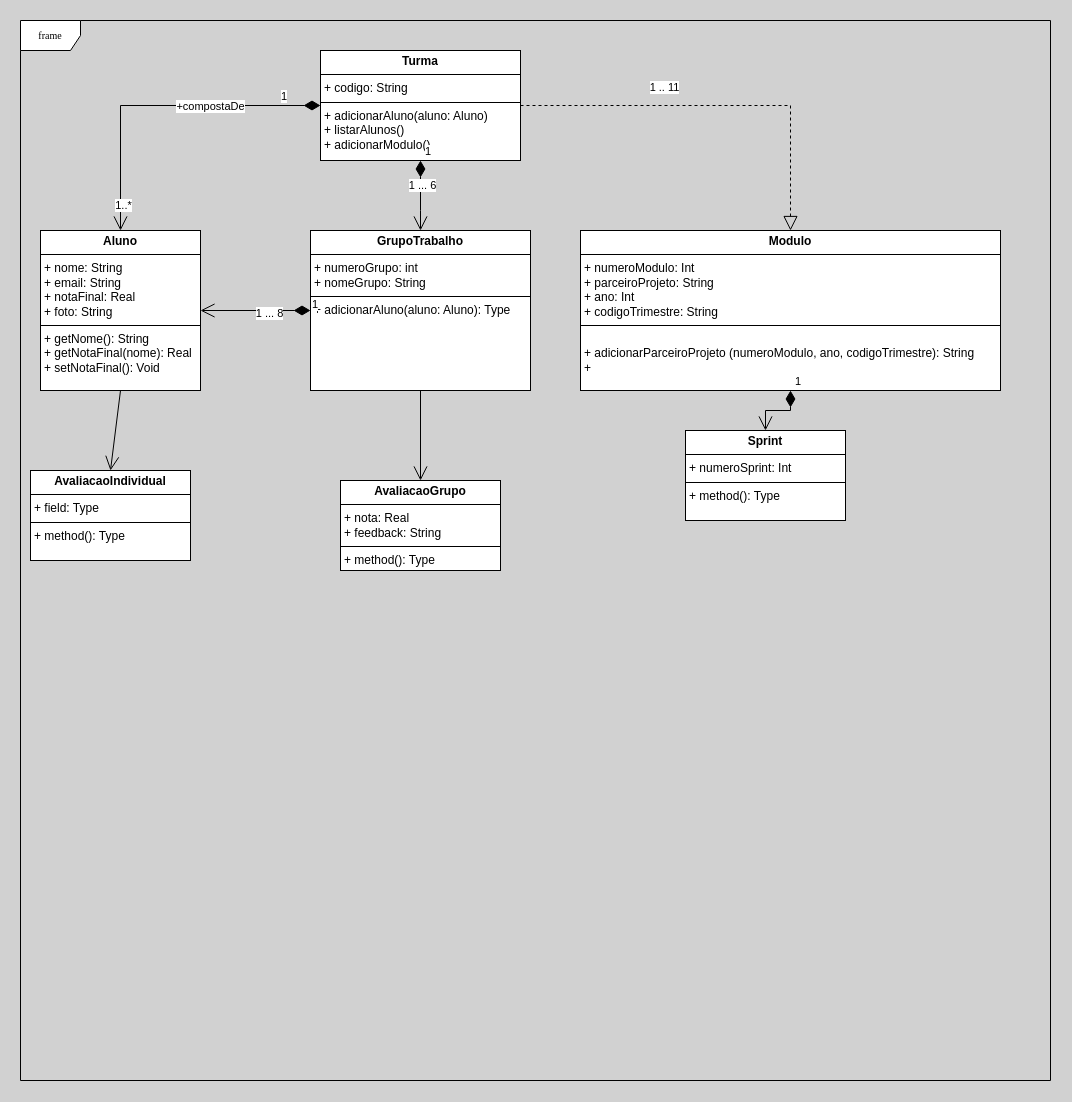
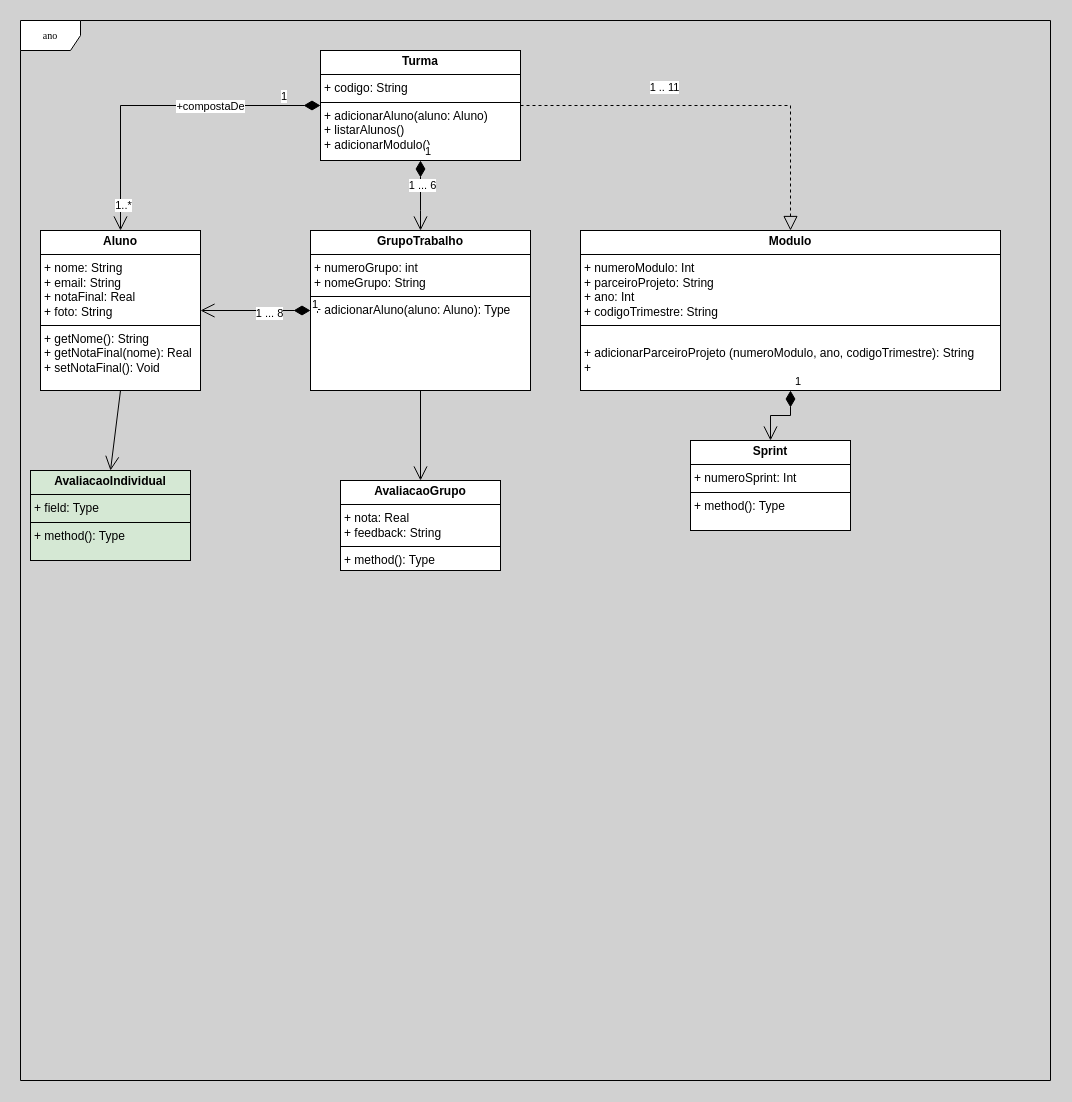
  <mxCell id="0" />
  <mxCell id="1" parent="0" />
- <mxCell id="2" value="frame" style="shape=umlFrame;whiteSpace=wrap;html=1;rounded=0;shadow=0;comic=0;labelBackgroundColor=none;strokeWidth=1;fontFamily=Verdana;fontSize=10;align=center;" parent="1" vertex="1"><mxGeometry x="20" y="20" width="1030" height="1060" as="geometry" /></mxCell>
+ <mxCell id="2" value="ano" style="shape=umlFrame;whiteSpace=wrap;html=1;rounded=0;shadow=0;comic=0;labelBackgroundColor=none;strokeWidth=1;fontFamily=Verdana;fontSize=10;align=center;" parent="1" vertex="1"><mxGeometry x="20" y="20" width="1030" height="1060" as="geometry" /></mxCell>
  <mxCell id="3" value="&lt;p style=&quot;margin:0px;margin-top:4px;text-align:center;&quot;&gt;&lt;b&gt;Aluno&lt;/b&gt;&lt;/p&gt;&lt;hr size=&quot;1&quot; style=&quot;border-style:solid;&quot;&gt;&lt;p style=&quot;margin:0px;margin-left:4px;&quot;&gt;+ nome: String&lt;/p&gt;&lt;p style=&quot;margin:0px;margin-left:4px;&quot;&gt;+ email: String&lt;/p&gt;&lt;p style=&quot;margin:0px;margin-left:4px;&quot;&gt;+ notaFinal: Real&lt;/p&gt;&lt;p style=&quot;margin:0px;margin-left:4px;&quot;&gt;+ foto: String&lt;/p&gt;&lt;hr size=&quot;1&quot; style=&quot;border-style:solid;&quot;&gt;&lt;p style=&quot;margin:0px;margin-left:4px;&quot;&gt;+ getNome(): String&lt;/p&gt;&lt;p style=&quot;margin:0px;margin-left:4px;&quot;&gt;+ getNotaFinal(nome): Real&lt;/p&gt;&lt;p style=&quot;margin:0px;margin-left:4px;&quot;&gt;+ setNotaFinal(): Void&lt;/p&gt;" style="verticalAlign=top;align=left;overflow=fill;html=1;whiteSpace=wrap;" vertex="1" parent="1"><mxGeometry x="40" y="230" width="160" height="160" as="geometry" /></mxCell>
  <mxCell id="4" value="&lt;p style=&quot;margin:0px;margin-top:4px;text-align:center;&quot;&gt;&lt;b&gt;Turma&lt;/b&gt;&lt;/p&gt;&lt;hr size=&quot;1&quot; style=&quot;border-style:solid;&quot;&gt;&lt;p style=&quot;margin:0px;margin-left:4px;&quot;&gt;+ codigo: String&lt;/p&gt;&lt;hr size=&quot;1&quot; style=&quot;border-style:solid;&quot;&gt;&lt;p style=&quot;margin:0px;margin-left:4px;&quot;&gt;+ adicionarAluno(aluno: Aluno)&lt;/p&gt;&lt;p style=&quot;margin:0px;margin-left:4px;&quot;&gt;+&amp;nbsp;listarAlunos()&lt;/p&gt;&lt;p style=&quot;margin:0px;margin-left:4px;&quot;&gt;+ adicionarModulo()&lt;/p&gt;" style="verticalAlign=top;align=left;overflow=fill;html=1;whiteSpace=wrap;" vertex="1" parent="1"><mxGeometry x="320" y="50" width="200" height="110" as="geometry" /></mxCell>
  <mxCell id="5" value="1" style="endArrow=open;html=1;endSize=12;startArrow=diamondThin;startSize=14;startFill=1;edgeStyle=orthogonalEdgeStyle;align=left;verticalAlign=bottom;rounded=0;exitX=0;exitY=0.5;exitDx=0;exitDy=0;entryX=0.5;entryY=0;entryDx=0;entryDy=0;" edge="1" parent="1" source="4" target="3"><mxGeometry x="-0.749" relative="1" as="geometry"><mxPoint x="310" y="100" as="sourcePoint" /><mxPoint x="140" y="160" as="targetPoint" /><mxPoint as="offset" /></mxGeometry></mxCell>
  <mxCell id="6" value="+compostaDe" style="edgeLabel;html=1;align=center;verticalAlign=middle;resizable=0;points=[];" vertex="1" connectable="0" parent="5"><mxGeometry x="-0.502" y="-1" relative="1" as="geometry"><mxPoint x="-30" y="1" as="offset" /></mxGeometry></mxCell>
  <mxCell id="7" value="1..*" style="edgeLabel;html=1;align=center;verticalAlign=middle;resizable=0;points=[];" vertex="1" connectable="0" parent="5"><mxGeometry x="0.841" y="2" relative="1" as="geometry"><mxPoint as="offset" /></mxGeometry></mxCell>
  <mxCell id="8" value="&lt;p style=&quot;margin:0px;margin-top:4px;text-align:center;&quot;&gt;&lt;b&gt;Modulo&lt;/b&gt;&lt;/p&gt;&lt;hr size=&quot;1&quot; style=&quot;border-style:solid;&quot;&gt;&lt;p style=&quot;margin:0px;margin-left:4px;&quot;&gt;+ numeroModulo: Int&lt;/p&gt;&lt;p style=&quot;margin:0px;margin-left:4px;&quot;&gt;+ parceiroProjeto: String&lt;/p&gt;&lt;p style=&quot;margin:0px;margin-left:4px;&quot;&gt;+ ano: Int&lt;/p&gt;&lt;p style=&quot;margin:0px;margin-left:4px;&quot;&gt;+ codigoTrimestre: String&lt;/p&gt;&lt;hr size=&quot;1&quot; style=&quot;border-style:solid;&quot;&gt;&lt;p style=&quot;margin:0px;margin-left:4px;&quot;&gt;&lt;br&gt;&lt;/p&gt;&lt;p style=&quot;margin:0px;margin-left:4px;&quot;&gt;+ adicionarP&lt;span style=&quot;background-color: transparent; color: light-dark(rgb(0, 0, 0), rgb(255, 255, 255));&quot;&gt;arceiroProjeto (&lt;/span&gt;numeroModulo&lt;span style=&quot;background-color: transparent; color: light-dark(rgb(0, 0, 0), rgb(255, 255, 255));&quot;&gt;, ano, codigoTrimestre): String&lt;/span&gt;&lt;/p&gt;&lt;p style=&quot;margin:0px;margin-left:4px;&quot;&gt;&lt;span style=&quot;background-color: transparent; color: light-dark(rgb(0, 0, 0), rgb(255, 255, 255));&quot;&gt;+&amp;nbsp;&lt;/span&gt;&lt;/p&gt;" style="verticalAlign=top;align=left;overflow=fill;html=1;whiteSpace=wrap;" vertex="1" parent="1"><mxGeometry x="580" y="230" width="420" height="160" as="geometry" /></mxCell>
  <mxCell id="9" value="" style="endArrow=block;dashed=1;endFill=0;endSize=12;html=1;rounded=0;exitX=1;exitY=0.5;exitDx=0;exitDy=0;" edge="1" parent="1" source="4" target="8"><mxGeometry width="160" relative="1" as="geometry"><mxPoint x="330" y="360" as="sourcePoint" /><mxPoint x="490" y="360" as="targetPoint" /><Array as="points"><mxPoint x="790" y="105" /></Array></mxGeometry></mxCell>
  <mxCell id="10" value="1 .. 11" style="edgeLabel;html=1;align=center;verticalAlign=middle;resizable=0;points=[];" vertex="1" connectable="0" parent="9"><mxGeometry x="-0.276" y="1" relative="1" as="geometry"><mxPoint y="-18" as="offset" /></mxGeometry></mxCell>
  <mxCell id="11" value="&lt;p style=&quot;margin:0px;margin-top:4px;text-align:center;&quot;&gt;&lt;b&gt;GrupoTrabalho&lt;/b&gt;&lt;/p&gt;&lt;hr size=&quot;1&quot; style=&quot;border-style:solid;&quot;&gt;&lt;p style=&quot;margin:0px;margin-left:4px;&quot;&gt;+ numeroGrupo: int&lt;/p&gt;&lt;p style=&quot;margin:0px;margin-left:4px;&quot;&gt;+ nomeGrupo: String&lt;/p&gt;&lt;hr size=&quot;1&quot; style=&quot;border-style:solid;&quot;&gt;&lt;p style=&quot;margin:0px;margin-left:4px;&quot;&gt;+ adicionarAluno(aluno: Aluno): Type&lt;/p&gt;" style="verticalAlign=top;align=left;overflow=fill;html=1;whiteSpace=wrap;" vertex="1" parent="1"><mxGeometry x="310" y="230" width="220" height="160" as="geometry" /></mxCell>
  <mxCell id="12" value="1" style="endArrow=open;html=1;endSize=12;startArrow=diamondThin;startSize=14;startFill=1;edgeStyle=orthogonalEdgeStyle;align=left;verticalAlign=bottom;rounded=0;exitX=0;exitY=0.5;exitDx=0;exitDy=0;" edge="1" parent="1" source="11" target="3"><mxGeometry x="-1" y="3" relative="1" as="geometry"><mxPoint x="450" y="360" as="sourcePoint" /><mxPoint x="610" y="360" as="targetPoint" /></mxGeometry></mxCell>
  <mxCell id="13" value="1 ... 8" style="edgeLabel;html=1;align=center;verticalAlign=middle;resizable=0;points=[];" vertex="1" connectable="0" parent="12"><mxGeometry x="-0.242" y="2" relative="1" as="geometry"><mxPoint as="offset" /></mxGeometry></mxCell>
  <mxCell id="14" value="1" style="endArrow=open;html=1;endSize=12;startArrow=diamondThin;startSize=14;startFill=1;edgeStyle=orthogonalEdgeStyle;align=left;verticalAlign=bottom;rounded=0;exitX=0.5;exitY=1;exitDx=0;exitDy=0;entryX=0.5;entryY=0;entryDx=0;entryDy=0;" edge="1" parent="1" source="4" target="11"><mxGeometry x="-1" y="3" relative="1" as="geometry"><mxPoint x="440" y="379.94" as="sourcePoint" /><mxPoint x="430" y="250" as="targetPoint" /><Array as="points"><mxPoint x="420" y="210" /><mxPoint x="420" y="210" /></Array></mxGeometry></mxCell>
  <mxCell id="15" value="1 ... 6" style="edgeLabel;html=1;align=center;verticalAlign=middle;resizable=0;points=[];" vertex="1" connectable="0" parent="14"><mxGeometry x="-0.346" y="1" relative="1" as="geometry"><mxPoint y="1" as="offset" /></mxGeometry></mxCell>
- <mxCell id="16" value="&lt;p style=&quot;margin:0px;margin-top:4px;text-align:center;&quot;&gt;&lt;b&gt;AvaliacaoIndividual&lt;/b&gt;&lt;/p&gt;&lt;hr size=&quot;1&quot; style=&quot;border-style:solid;&quot;&gt;&lt;p style=&quot;margin:0px;margin-left:4px;&quot;&gt;+ field: Type&lt;/p&gt;&lt;hr size=&quot;1&quot; style=&quot;border-style:solid;&quot;&gt;&lt;p style=&quot;margin:0px;margin-left:4px;&quot;&gt;+ method(): Type&lt;/p&gt;" style="verticalAlign=top;align=left;overflow=fill;html=1;whiteSpace=wrap;" vertex="1" parent="1"><mxGeometry x="30" y="470" width="160" height="90" as="geometry" /></mxCell>
+ <mxCell id="16" value="&lt;p style=&quot;margin:0px;margin-top:4px;text-align:center;&quot;&gt;&lt;b&gt;AvaliacaoIndividual&lt;/b&gt;&lt;/p&gt;&lt;hr size=&quot;1&quot; style=&quot;border-style:solid;&quot;&gt;&lt;p style=&quot;margin:0px;margin-left:4px;&quot;&gt;+ field: Type&lt;/p&gt;&lt;hr size=&quot;1&quot; style=&quot;border-style:solid;&quot;&gt;&lt;p style=&quot;margin:0px;margin-left:4px;&quot;&gt;+ method(): Type&lt;/p&gt;" style="verticalAlign=top;align=left;overflow=fill;html=1;whiteSpace=wrap;fillColor=#d5e8d4;" vertex="1" parent="1"><mxGeometry x="30" y="470" width="160" height="90" as="geometry" /></mxCell>
  <mxCell id="17" value="&lt;p style=&quot;margin:0px;margin-top:4px;text-align:center;&quot;&gt;&lt;b&gt;AvaliacaoGrupo&lt;/b&gt;&lt;/p&gt;&lt;hr size=&quot;1&quot; style=&quot;border-style:solid;&quot;&gt;&lt;p style=&quot;margin:0px;margin-left:4px;&quot;&gt;+ nota: Real&lt;/p&gt;&lt;p style=&quot;margin:0px;margin-left:4px;&quot;&gt;+ feedback: String&lt;/p&gt;&lt;hr size=&quot;1&quot; style=&quot;border-style:solid;&quot;&gt;&lt;p style=&quot;margin:0px;margin-left:4px;&quot;&gt;+ method(): Type&lt;/p&gt;" style="verticalAlign=top;align=left;overflow=fill;html=1;whiteSpace=wrap;" vertex="1" parent="1"><mxGeometry x="340" y="480" width="160" height="90" as="geometry" /></mxCell>
- <mxCell id="18" value="&lt;p style=&quot;margin:0px;margin-top:4px;text-align:center;&quot;&gt;&lt;b&gt;Sprint&lt;/b&gt;&lt;/p&gt;&lt;hr size=&quot;1&quot; style=&quot;border-style:solid;&quot;&gt;&lt;p style=&quot;margin:0px;margin-left:4px;&quot;&gt;+ numeroSprint: Int&lt;/p&gt;&lt;hr size=&quot;1&quot; style=&quot;border-style:solid;&quot;&gt;&lt;p style=&quot;margin:0px;margin-left:4px;&quot;&gt;+ method(): Type&lt;/p&gt;" style="verticalAlign=top;align=left;overflow=fill;html=1;whiteSpace=wrap;" vertex="1" parent="1"><mxGeometry x="685" y="430" width="160" height="90" as="geometry" /></mxCell>
+ <mxCell id="18" value="&lt;p style=&quot;margin:0px;margin-top:4px;text-align:center;&quot;&gt;&lt;b&gt;Sprint&lt;/b&gt;&lt;/p&gt;&lt;hr size=&quot;1&quot; style=&quot;border-style:solid;&quot;&gt;&lt;p style=&quot;margin:0px;margin-left:4px;&quot;&gt;+ numeroSprint: Int&lt;/p&gt;&lt;hr size=&quot;1&quot; style=&quot;border-style:solid;&quot;&gt;&lt;p style=&quot;margin:0px;margin-left:4px;&quot;&gt;+ method(): Type&lt;/p&gt;" style="verticalAlign=top;align=left;overflow=fill;html=1;whiteSpace=wrap;" vertex="1" parent="1"><mxGeometry x="690" y="440" width="160" height="90" as="geometry" /></mxCell>
  <mxCell id="19" value="" style="endArrow=open;endFill=1;endSize=12;html=1;rounded=0;exitX=0.5;exitY=1;exitDx=0;exitDy=0;entryX=0.5;entryY=0;entryDx=0;entryDy=0;" edge="1" parent="1" source="11" target="17"><mxGeometry width="160" relative="1" as="geometry"><mxPoint x="370" y="440" as="sourcePoint" /><mxPoint x="530" y="440" as="targetPoint" /></mxGeometry></mxCell>
  <mxCell id="20" value="1" style="endArrow=open;html=1;endSize=12;startArrow=diamondThin;startSize=14;startFill=1;edgeStyle=orthogonalEdgeStyle;align=left;verticalAlign=bottom;rounded=0;exitX=0.5;exitY=1;exitDx=0;exitDy=0;" edge="1" parent="1" source="8" target="18"><mxGeometry x="-1" y="3" relative="1" as="geometry"><mxPoint x="370" y="440" as="sourcePoint" /><mxPoint x="530" y="440" as="targetPoint" /></mxGeometry></mxCell>
  <mxCell id="21" value="" style="endArrow=open;endFill=1;endSize=12;html=1;rounded=0;exitX=0.5;exitY=1;exitDx=0;exitDy=0;entryX=0.5;entryY=0;entryDx=0;entryDy=0;" edge="1" parent="1" source="3" target="16"><mxGeometry width="160" relative="1" as="geometry"><mxPoint x="370" y="440" as="sourcePoint" /><mxPoint x="530" y="440" as="targetPoint" /></mxGeometry></mxCell>
